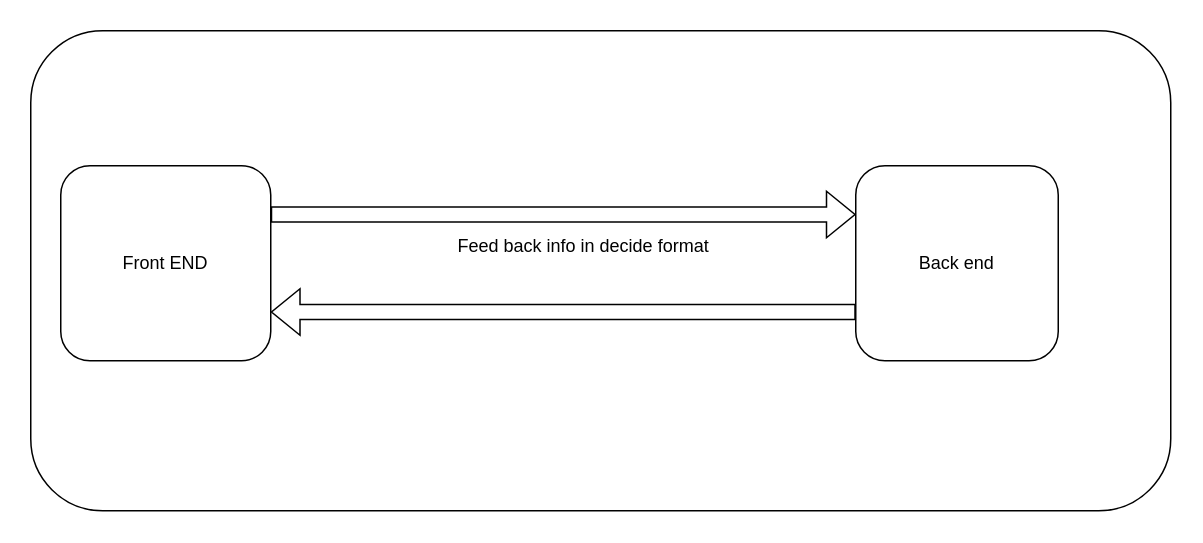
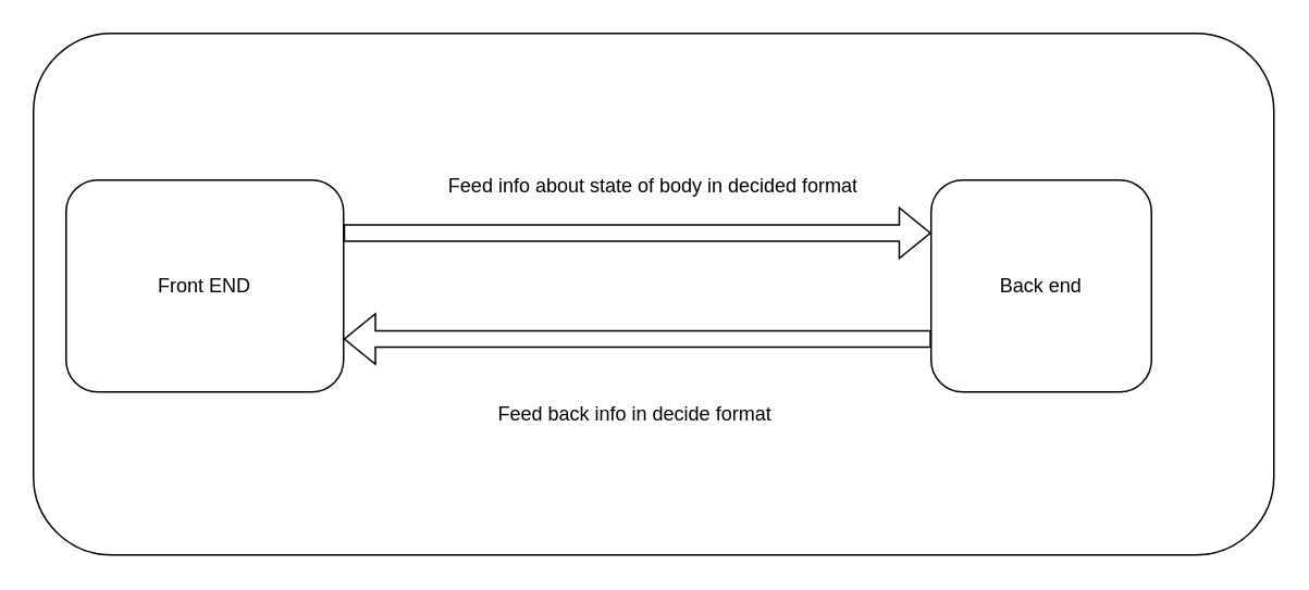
  <mxCell id="0" />
  <mxCell id="1" parent="0" />
  <mxCell id="2" value="" style="rounded=1;whiteSpace=wrap;html=1;" vertex="1" parent="1"><mxGeometry x="20" y="20" width="760" height="320" as="geometry" /></mxCell>
- <mxCell id="3" value="Front END" style="rounded=1;whiteSpace=wrap;html=1;" vertex="1" parent="1"><mxGeometry x="40" y="110" width="140" height="130" as="geometry" /></mxCell>
+ <mxCell id="3" value="Front END" style="rounded=1;whiteSpace=wrap;html=1;" vertex="1" parent="1"><mxGeometry x="40" y="110" width="170" height="130" as="geometry" /></mxCell>
  <mxCell id="4" value="Back end" style="rounded=1;whiteSpace=wrap;html=1;" vertex="1" parent="1"><mxGeometry x="570" y="110" width="135" height="130" as="geometry" /></mxCell>
  <mxCell id="5" value="" style="shape=flexArrow;endArrow=classic;html=1;rounded=0;exitX=1;exitY=0.25;exitDx=0;exitDy=0;entryX=0;entryY=0.25;entryDx=0;entryDy=0;" edge="1" parent="1" source="3" target="4"><mxGeometry width="50" height="50" relative="1" as="geometry"><mxPoint x="400" y="250" as="sourcePoint" /><mxPoint x="450" y="200" as="targetPoint" /></mxGeometry></mxCell>
  <mxCell id="6" value="" style="shape=flexArrow;endArrow=classic;html=1;rounded=0;exitX=0;exitY=0.75;exitDx=0;exitDy=0;entryX=1;entryY=0.75;entryDx=0;entryDy=0;" edge="1" parent="1" source="4" target="3"><mxGeometry width="50" height="50" relative="1" as="geometry"><mxPoint x="410" y="250" as="sourcePoint" /><mxPoint x="460" y="200" as="targetPoint" /></mxGeometry></mxCell>
- <mxCell id="8" value="&lt;h1 style=&quot;text-align: center;&quot;&gt;&lt;span style=&quot;font-size: 12px; font-weight: 400;&quot;&gt;Feed back info in decide format&amp;nbsp;&lt;/span&gt;&lt;/h1&gt;" style="text;html=1;strokeColor=none;fillColor=none;spacing=5;spacingTop=-20;whiteSpace=wrap;overflow=hidden;rounded=0;" vertex="1" parent="1"><mxGeometry x="300" y="140" width="200" height="40" as="geometry" /></mxCell>
+ <mxCell id="7" value="&lt;h1 style=&quot;&quot;&gt;&lt;span style=&quot;background-color: initial; font-size: 12px; font-weight: normal;&quot;&gt;Feed info about state of body in decided format&lt;/span&gt;&lt;/h1&gt;" style="text;html=1;strokeColor=none;fillColor=none;spacing=5;spacingTop=-20;whiteSpace=wrap;overflow=hidden;rounded=0;align=center;" vertex="1" parent="1"><mxGeometry x="260" y="90" width="280" height="40" as="geometry" /></mxCell>
+ <mxCell id="8" value="&lt;h1 style=&quot;text-align: center;&quot;&gt;&lt;span style=&quot;font-size: 12px; font-weight: 400;&quot;&gt;Feed back info in decide format&amp;nbsp;&lt;/span&gt;&lt;/h1&gt;" style="text;html=1;strokeColor=none;fillColor=none;spacing=5;spacingTop=-20;whiteSpace=wrap;overflow=hidden;rounded=0;" vertex="1" parent="1"><mxGeometry x="300" y="230" width="200" height="40" as="geometry" /></mxCell>
